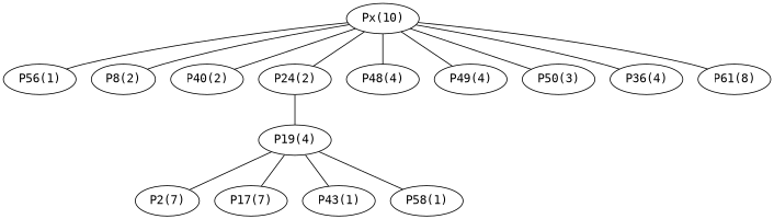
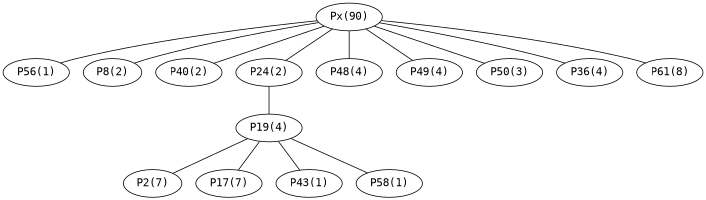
  graph {
    fontname="DejaVu Sans Mono"
    node [fontname="DejaVu Sans Mono"]
    edge [fontname="DejaVu Sans Mono"]
-   "Px(10)"
+   "Px(10)" [label="Px(90)"]
    "P56(1)"
    "P8(2)"
    "P40(2)"
    "P24(2)"
    "P48(4)"
    "P49(4)"
    "P50(3)"
    n9 [label="P36(4)"]
    "P61(8)"
    "P19(4)"
    "P2(7)"
    "P17(7)"
    "P43(1)"
    "P58(1)"
    "Px(10)" -- "P56(1)"
    "Px(10)" -- "P8(2)"
    "Px(10)" -- "P40(2)"
    "Px(10)" -- "P24(2)"
    "Px(10)" -- "P48(4)"
    "Px(10)" -- "P49(4)"
    "Px(10)" -- "P50(3)"
    "Px(10)" -- n9
    "Px(10)" -- "P61(8)"
    "P24(2)" -- "P19(4)"
    "P19(4)" -- "P2(7)"
    "P19(4)" -- "P17(7)"
    "P19(4)" -- "P43(1)"
    "P19(4)" -- "P58(1)"
  }
